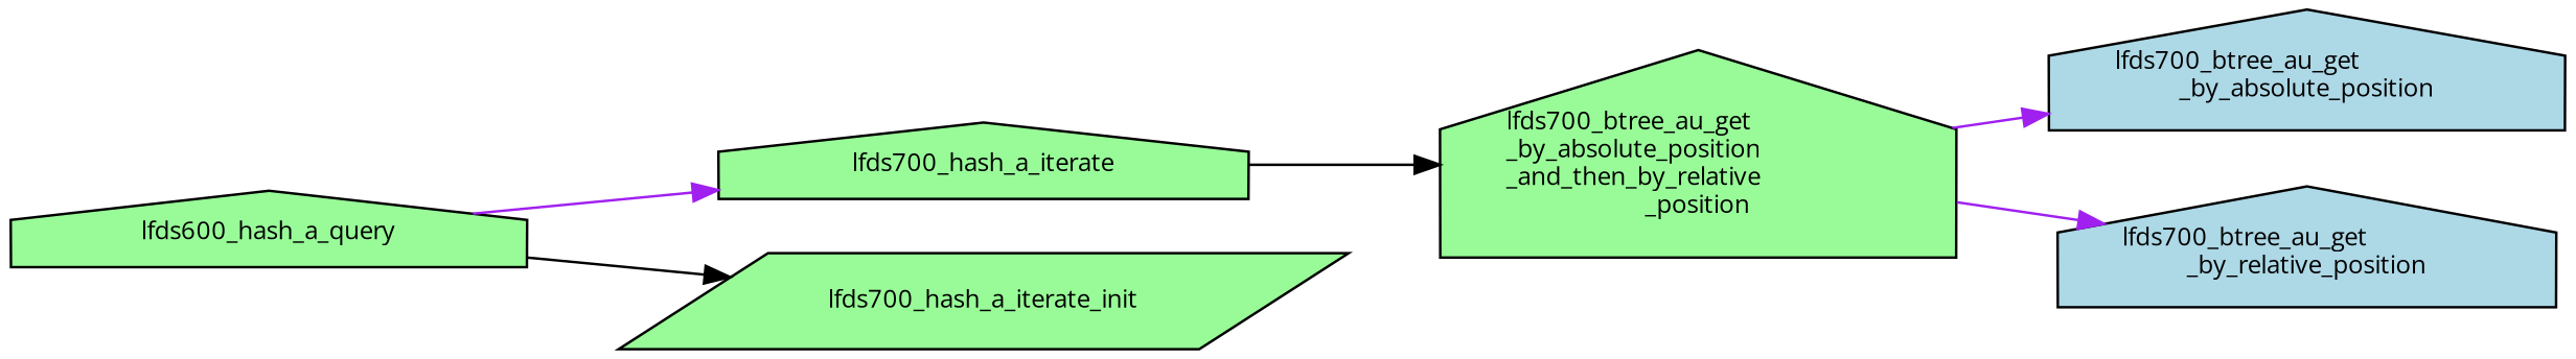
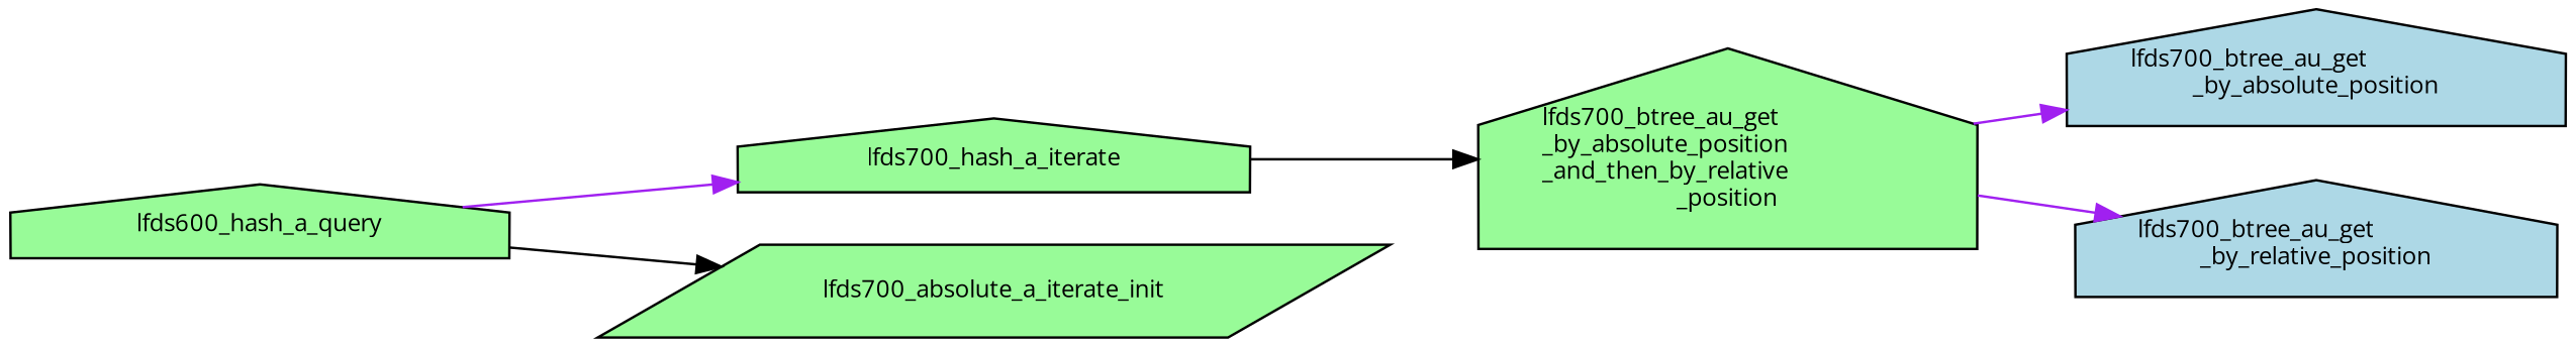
  digraph {
    fontname="Open Sans"
    rankdir=LR
    node [color=black fillcolor=palegreen fontname="Open Sans" fontsize=10 shape=house style=filled]
    edge [color=purple fontname="Open Sans" fontsize=10 labelfontname=Helvetica labelfontsize=10 style=solid]
    n1 [fontcolor=black height=0.2 label=lfds600_hash_a_query width=0.4]
    n2 [height=0.2 label=lfds700_hash_a_iterate width=0.4]
-   n3 [height=0.2 label=lfds700_hash_a_iterate_init shape=parallelogram width=0.4]
+   n3 [height=0.2 label=lfds700_absolute_a_iterate_init shape=parallelogram width=0.4]
    n4 [height=0.2 label="lfds700_btree_au_get\l_by_absolute_position\l_and_then_by_relative\l_position" width=0.4]
    n5 [fillcolor=lightblue height=0.2 label="lfds700_btree_au_get\l_by_absolute_position" width=0.4]
    n6 [fillcolor=lightblue height=0.2 label="lfds700_btree_au_get\l_by_relative_position" width=0.4]
    n1 -> n2
    n1 -> n3 [color=black]
    n2 -> n4 [color=black]
    n4 -> n5
    n4 -> n6
  }
